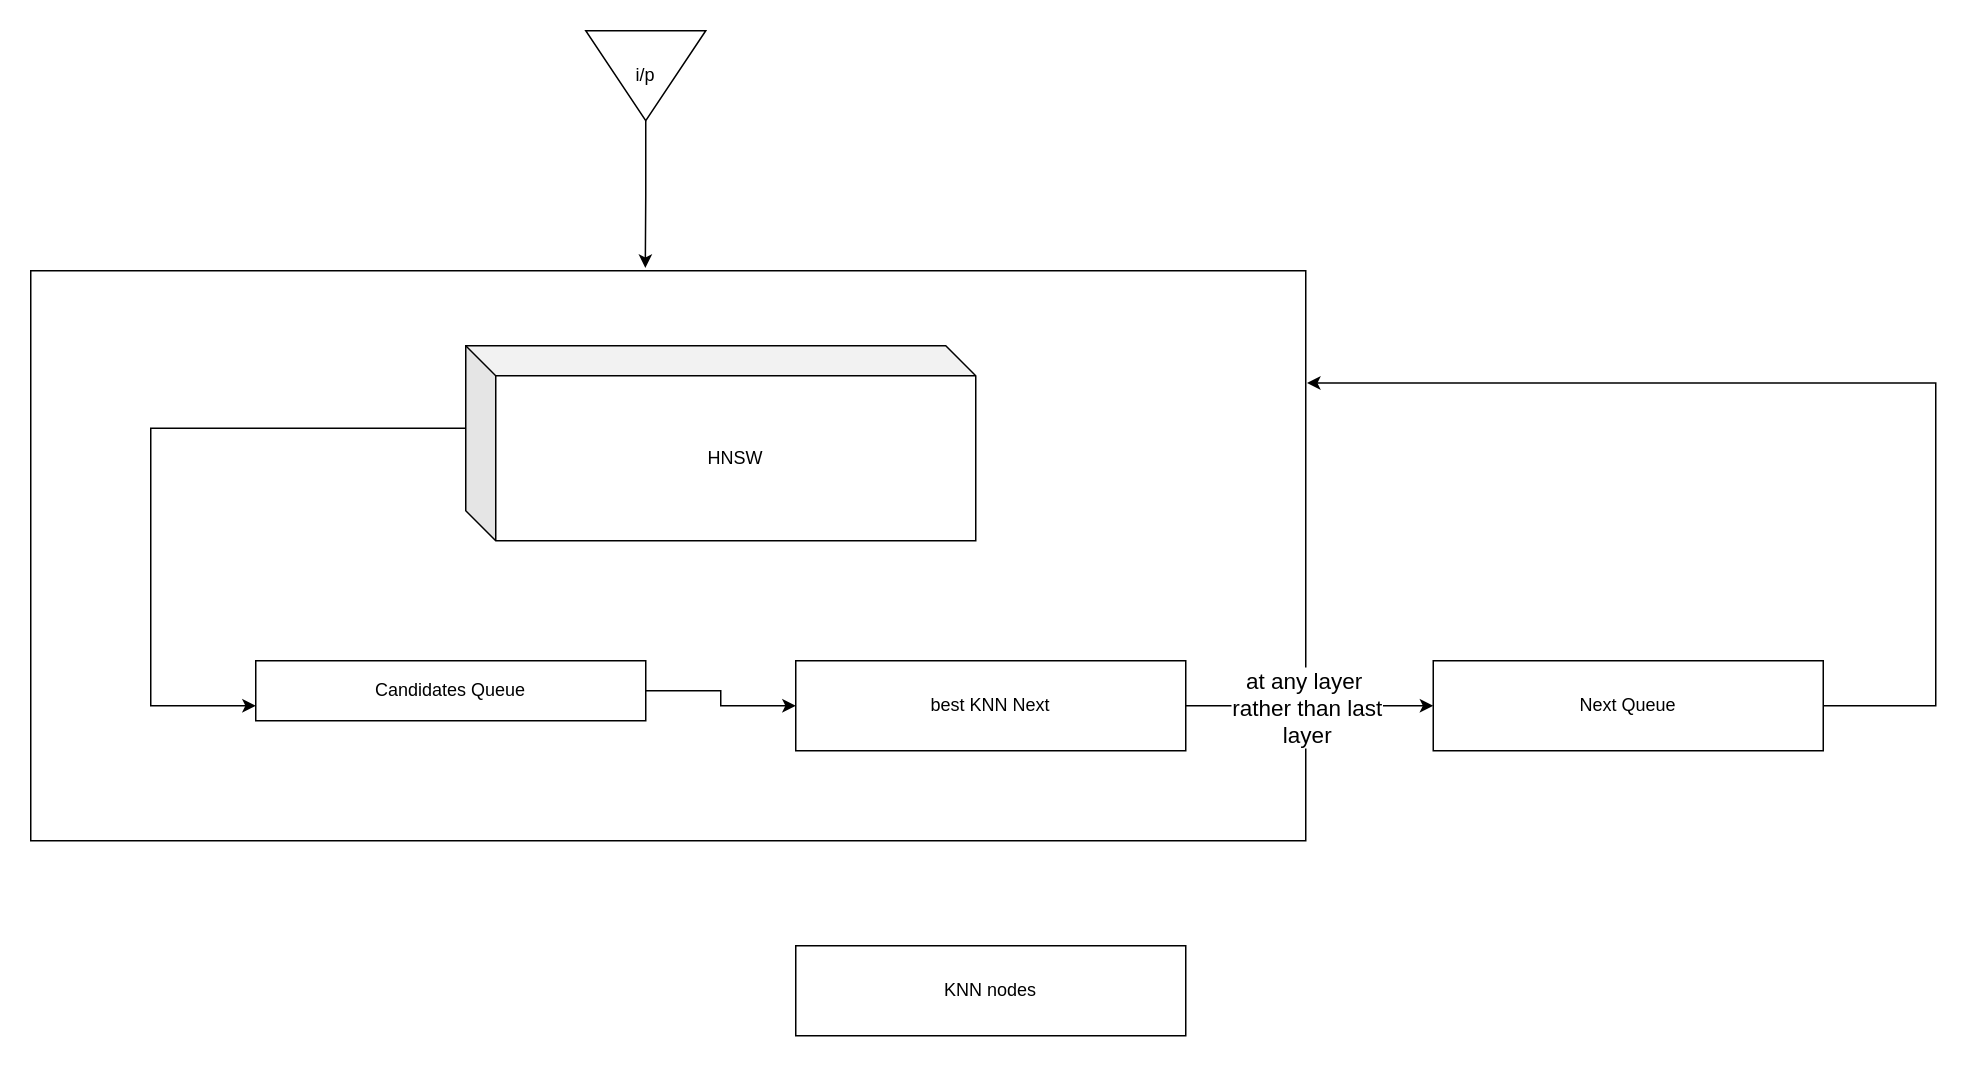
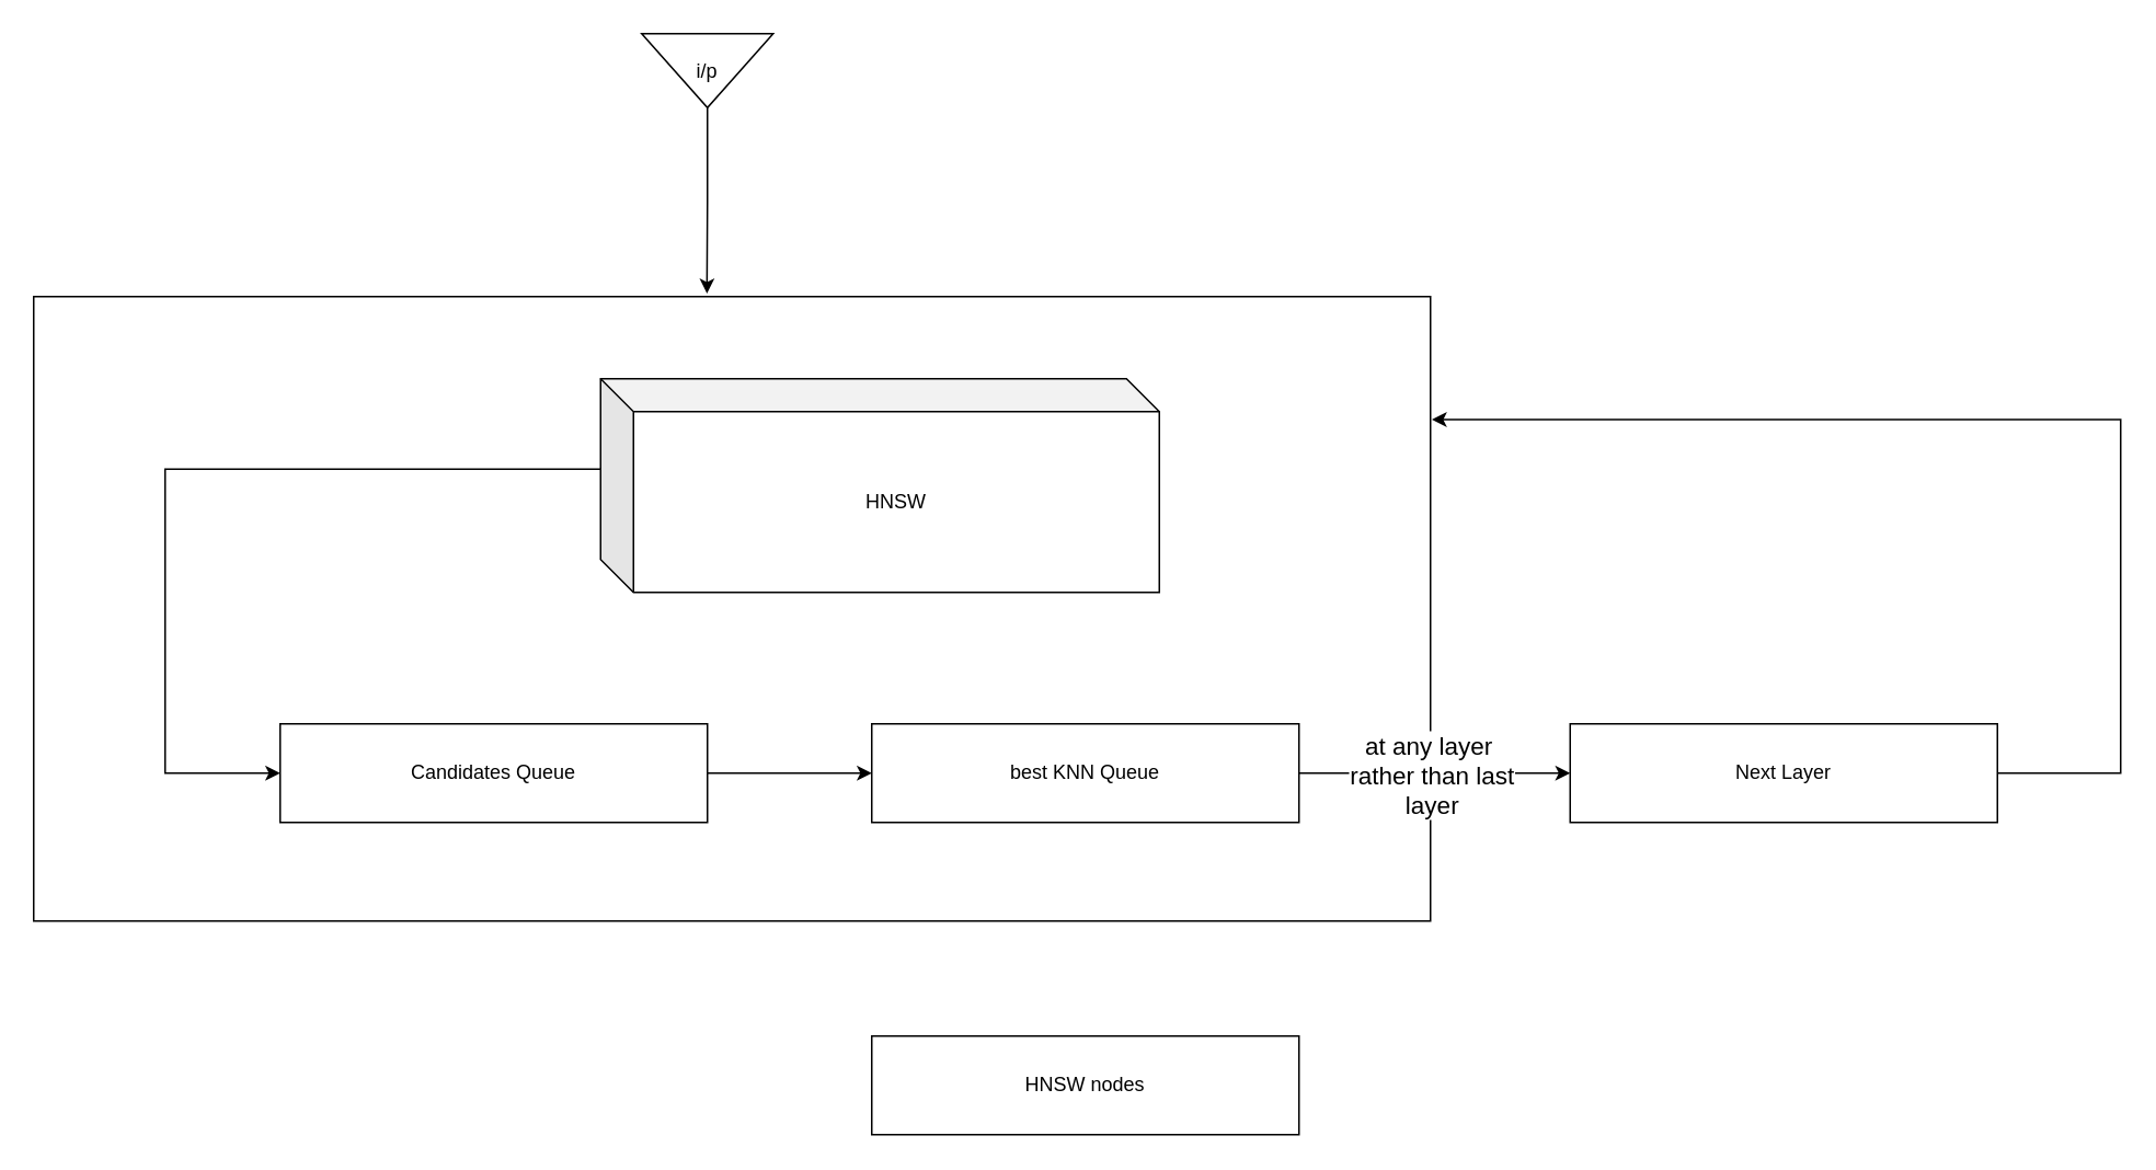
  <mxCell id="0" />
  <mxCell id="1" parent="0" />
  <mxCell id="2" value="" style="rounded=0;whiteSpace=wrap;html=1;" vertex="1" parent="1"><mxGeometry x="20" y="180" width="850" height="380" as="geometry" /></mxCell>
  <mxCell id="3" style="edgeStyle=orthogonalEdgeStyle;rounded=0;orthogonalLoop=1;jettySize=auto;html=1;" edge="1" parent="1" source="4" target="7"><mxGeometry relative="1" as="geometry" /></mxCell>
- <mxCell id="4" value="Candidates Queue" style="rounded=0;whiteSpace=wrap;html=1;" vertex="1" parent="1"><mxGeometry x="170" y="440" width="260" height="40" as="geometry" /></mxCell>
+ <mxCell id="4" value="Candidates Queue" style="rounded=0;whiteSpace=wrap;html=1;" vertex="1" parent="1"><mxGeometry x="170" y="440" width="260" height="60" as="geometry" /></mxCell>
  <mxCell id="5" style="edgeStyle=orthogonalEdgeStyle;rounded=0;orthogonalLoop=1;jettySize=auto;html=1;" edge="1" parent="1" source="7" target="10"><mxGeometry relative="1" as="geometry" /></mxCell>
  <mxCell id="6" value="&lt;div style=&quot;font-size: 15px;&quot;&gt;&lt;font style=&quot;font-size: 15px;&quot;&gt;at any layer&amp;nbsp;&lt;/font&gt;&lt;/div&gt;&lt;div style=&quot;font-size: 15px;&quot;&gt;&lt;font style=&quot;font-size: 15px;&quot;&gt;rather than last&lt;/font&gt;&lt;/div&gt;&lt;div style=&quot;font-size: 15px;&quot;&gt;&lt;font style=&quot;font-size: 15px;&quot;&gt;layer&lt;/font&gt;&lt;br&gt; &lt;/div&gt;" style="edgeLabel;html=1;align=center;verticalAlign=middle;resizable=0;points=[];" vertex="1" connectable="0" parent="5"><mxGeometry x="0.442" y="-4" relative="1" as="geometry"><mxPoint x="-39" y="-4" as="offset" /></mxGeometry></mxCell>
- <mxCell id="7" value="best KNN Next" style="rounded=0;whiteSpace=wrap;html=1;" vertex="1" parent="1"><mxGeometry x="530" y="440" width="260" height="60" as="geometry" /></mxCell>
+ <mxCell id="7" value="best KNN Queue" style="rounded=0;whiteSpace=wrap;html=1;" vertex="1" parent="1"><mxGeometry x="530" y="440" width="260" height="60" as="geometry" /></mxCell>
  <mxCell id="8" style="edgeStyle=orthogonalEdgeStyle;rounded=0;orthogonalLoop=1;jettySize=auto;html=1;" edge="1" parent="1" source="9" target="4"><mxGeometry relative="1" as="geometry"><Array as="points"><mxPoint x="100" y="285" /><mxPoint x="100" y="470" /></Array></mxGeometry></mxCell>
- <mxCell id="9" value="HNSW" style="shape=cube;whiteSpace=wrap;html=1;boundedLbl=1;backgroundOutline=1;darkOpacity=0.05;darkOpacity2=0.1;" vertex="1" parent="1"><mxGeometry x="310" y="230" width="340" height="130" as="geometry" /></mxCell>
- <mxCell id="10" value="Next Queue" style="rounded=0;whiteSpace=wrap;html=1;" vertex="1" parent="1"><mxGeometry x="955" y="440" width="260" height="60" as="geometry" /></mxCell>
+ <mxCell id="9" value="HNSW" style="shape=cube;whiteSpace=wrap;html=1;boundedLbl=1;backgroundOutline=1;darkOpacity=0.05;darkOpacity2=0.1;" vertex="1" parent="1"><mxGeometry x="365" y="230" width="340" height="130" as="geometry" /></mxCell>
+ <mxCell id="10" value="Next Layer" style="rounded=0;whiteSpace=wrap;html=1;" vertex="1" parent="1"><mxGeometry x="955" y="440" width="260" height="60" as="geometry" /></mxCell>
  <mxCell id="11" style="edgeStyle=orthogonalEdgeStyle;rounded=0;orthogonalLoop=1;jettySize=auto;html=1;entryX=1.001;entryY=0.197;entryDx=0;entryDy=0;entryPerimeter=0;" edge="1" parent="1" source="10" target="2"><mxGeometry relative="1" as="geometry"><Array as="points"><mxPoint x="1290" y="470" /><mxPoint x="1290" y="255" /></Array></mxGeometry></mxCell>
- <mxCell id="12" value="KNN nodes " style="rounded=0;whiteSpace=wrap;html=1;" vertex="1" parent="1"><mxGeometry x="530" y="630" width="260" height="60" as="geometry" /></mxCell>
- <mxCell id="13" value="i/p" style="triangle;whiteSpace=wrap;html=1;direction=south;" vertex="1" parent="1"><mxGeometry x="390" y="20" width="80" height="60" as="geometry" /></mxCell>
+ <mxCell id="12" value="HNSW nodes " style="rounded=0;whiteSpace=wrap;html=1;" vertex="1" parent="1"><mxGeometry x="530" y="630" width="260" height="60" as="geometry" /></mxCell>
+ <mxCell id="13" value="i/p" style="triangle;whiteSpace=wrap;html=1;direction=south;" vertex="1" parent="1"><mxGeometry x="390" y="20" width="80" height="45" as="geometry" /></mxCell>
  <mxCell id="14" style="edgeStyle=orthogonalEdgeStyle;rounded=0;orthogonalLoop=1;jettySize=auto;html=1;entryX=0.482;entryY=-0.005;entryDx=0;entryDy=0;entryPerimeter=0;" edge="1" parent="1" source="13" target="2"><mxGeometry relative="1" as="geometry" /></mxCell>
